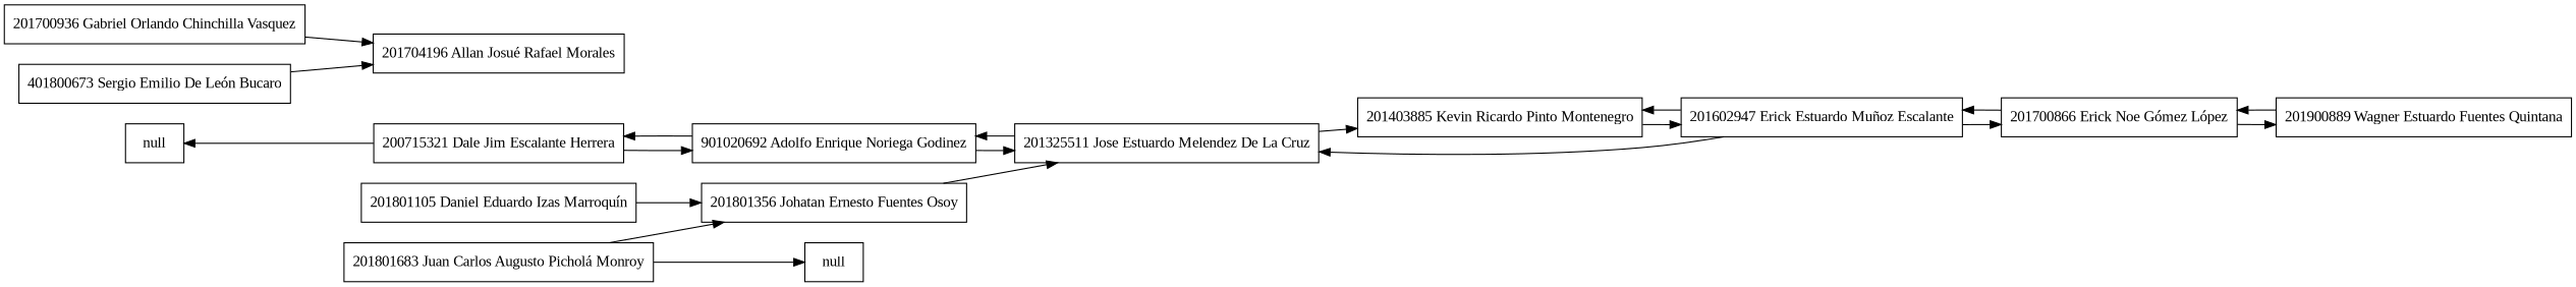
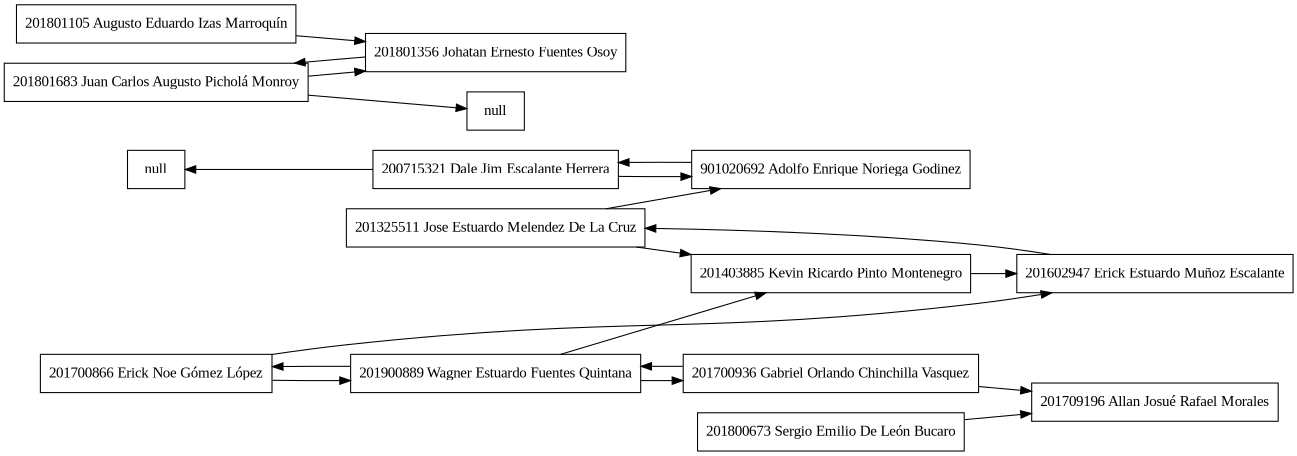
  digraph {
    fontname="Liberation Serif"
    rankdir=LR
    node [fontname="Liberation Serif" shape=record]
    edge [fontname="Liberation Serif"]
    n1 [label=null]
    n2 [label="200715321 Dale Jim Escalante Herrera"]
    n3 [label="901020692 Adolfo Enrique Noriega Godinez"]
    n4 [label=null]
    n5 [label="201325511 Jose Estuardo Melendez De La Cruz"]
    n6 [label="201403885 Kevin Ricardo Pinto Montenegro"]
    n7 [label="201602947 Erick Estuardo Muñoz Escalante"]
    n8 [label="201700866 Erick Noe Gómez López"]
    n9 [label="201900889 Wagner Estuardo Fuentes Quintana"]
    n10 [label="201700936 Gabriel Orlando Chinchilla Vasquez"]
-   n11 [label="201704196 Allan Josué Rafael Morales"]
-   n12 [label="401800673 Sergio Emilio De León Bucaro"]
-   n13 [label="201801105 Daniel Eduardo Izas Marroquín"]
+   n11 [label="201709196 Allan Josué Rafael Morales"]
+   n12 [label="201800673 Sergio Emilio De León Bucaro"]
+   n13 [label="201801105 Augusto Eduardo Izas Marroquín"]
    n14 [label="201801356 Johatan Ernesto Fuentes Osoy"]
    n15 [label="201801683 Juan Carlos Augusto Picholá Monroy"]
    n1 -> n2 [dir=back]
    n2 -> n3
    n3 -> n2
-   n3 -> n5
    n5 -> n3
    n5 -> n6
    n6 -> n7
    n7 -> n5
-   n7 -> n6
-   n7 -> n8
+   n9 -> n6
    n8 -> n7
    n8 -> n9
    n9 -> n8
+   n9 -> n10
+   n10 -> n9
    n10 -> n11
    n12 -> n11
    n13 -> n14
-   n14 -> n5
+   n14 -> n15
    n15 -> n4
    n15 -> n14
  }
